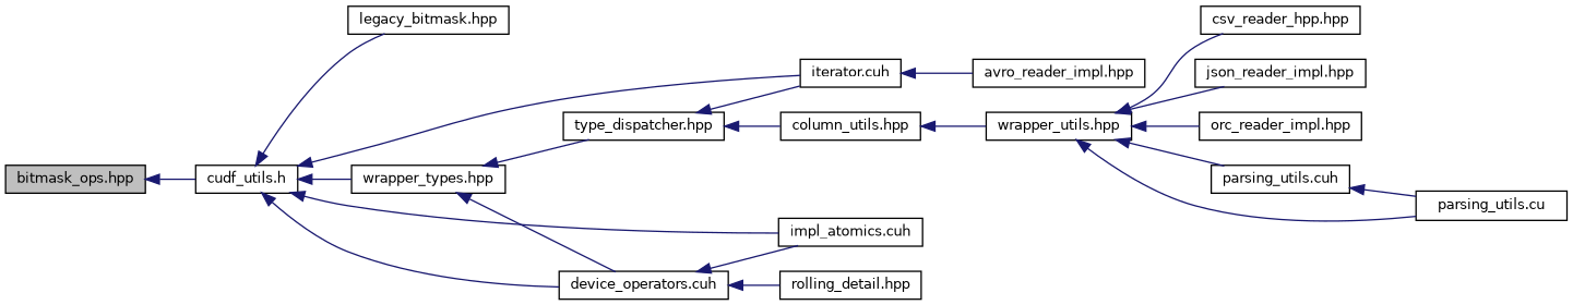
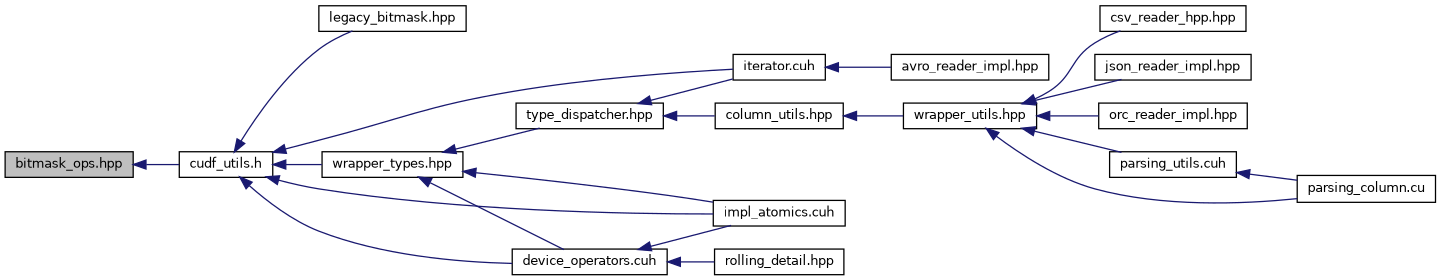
  digraph {
    rankdir=LR
    node [color=black fillcolor=white fontname=Helvetica fontsize=10 shape=record style=filled]
    edge [color=midnightblue dir=back fontname=Helvetica fontsize=10 labelfontname=Helvetica labelfontsize=10 style=solid]
    n1 [fillcolor=grey75 fontcolor=black height=0.2 label="bitmask_ops.hpp" width=0.4]
    n2 [height=0.2 label="cudf_utils.h" width=0.4]
    n3 [height=0.2 label="legacy_bitmask.hpp" width=0.4]
    n4 [height=0.2 label="iterator.cuh" width=0.4]
    n5 [height=0.2 label="impl_atomics.cuh" width=0.4]
    n6 [height=0.2 label="device_operators.cuh" width=0.4]
    n7 [height=0.2 label="wrapper_types.hpp" width=0.4]
    n8 [height=0.2 label="avro_reader_impl.hpp" width=0.4]
    n9 [height=0.2 label="rolling_detail.hpp" width=0.4]
    n10 [height=0.2 label="type_dispatcher.hpp" width=0.4]
    n11 [height=0.2 label="column_utils.hpp" width=0.4]
    n12 [height=0.2 label="wrapper_utils.hpp" width=0.4]
    n13 [height=0.2 label="csv_reader_hpp.hpp" width=0.4]
    n14 [height=0.2 label="json_reader_impl.hpp" width=0.4]
    n15 [height=0.2 label="orc_reader_impl.hpp" width=0.4]
    n16 [height=0.2 label="parsing_utils.cuh" width=0.4]
-   n17 [height=0.2 label="parsing_utils.cu" width=0.4]
+   n17 [height=0.2 label="parsing_column.cu" width=0.4]
    n1 -> n2
    n2 -> n3
    n2 -> n4
    n2 -> n5
    n2 -> n6
    n2 -> n7
    n4 -> n8
    n6 -> n5
    n6 -> n9
+   n7 -> n5
    n7 -> n6
    n7 -> n10
    n10 -> n4
    n10 -> n11
    n11 -> n12
    n12 -> n13
    n12 -> n14
    n12 -> n15
    n12 -> n16
    n12 -> n17
    n16 -> n17
  }
